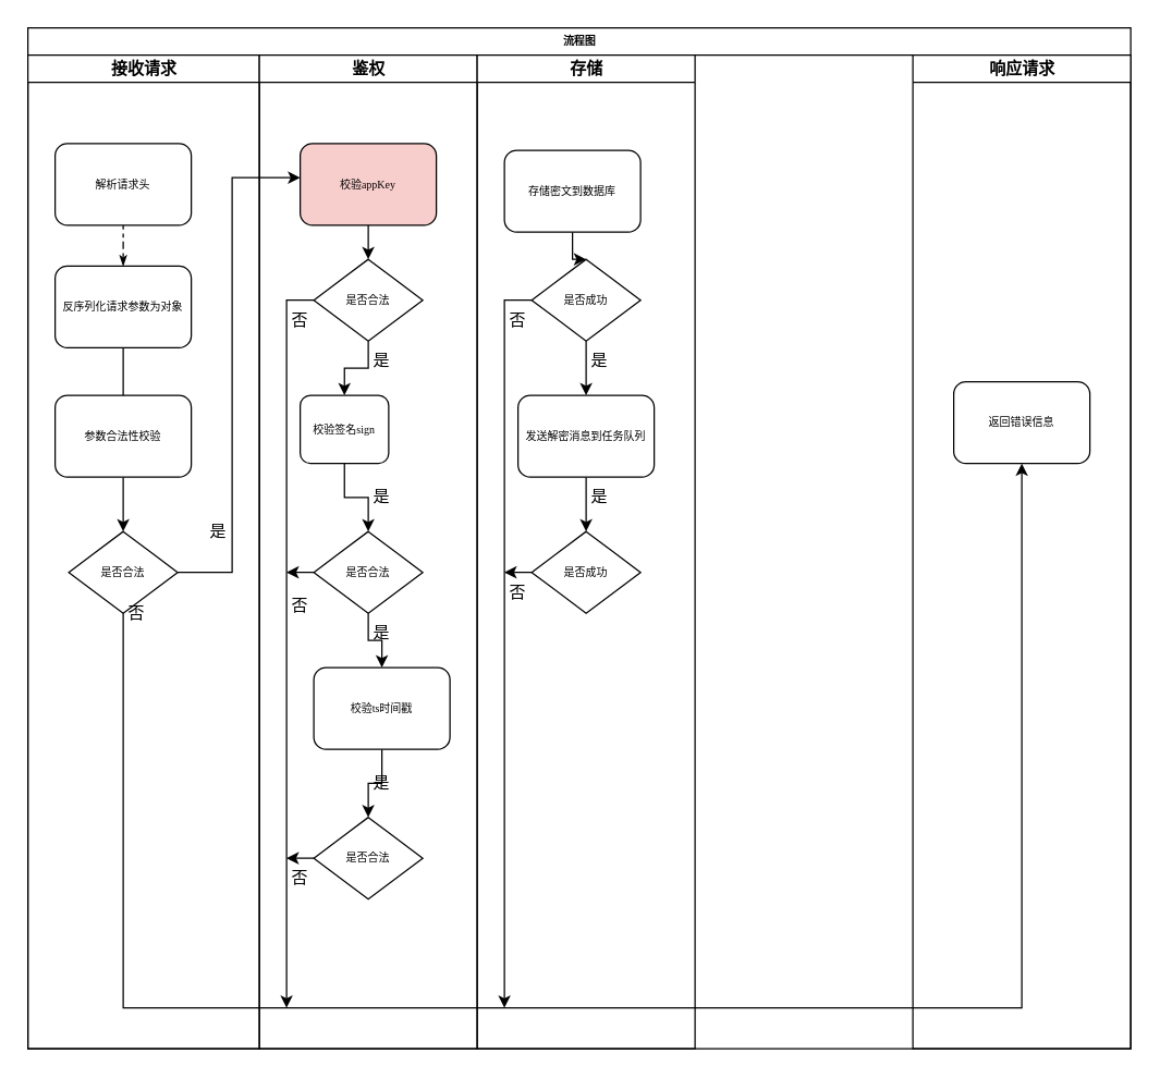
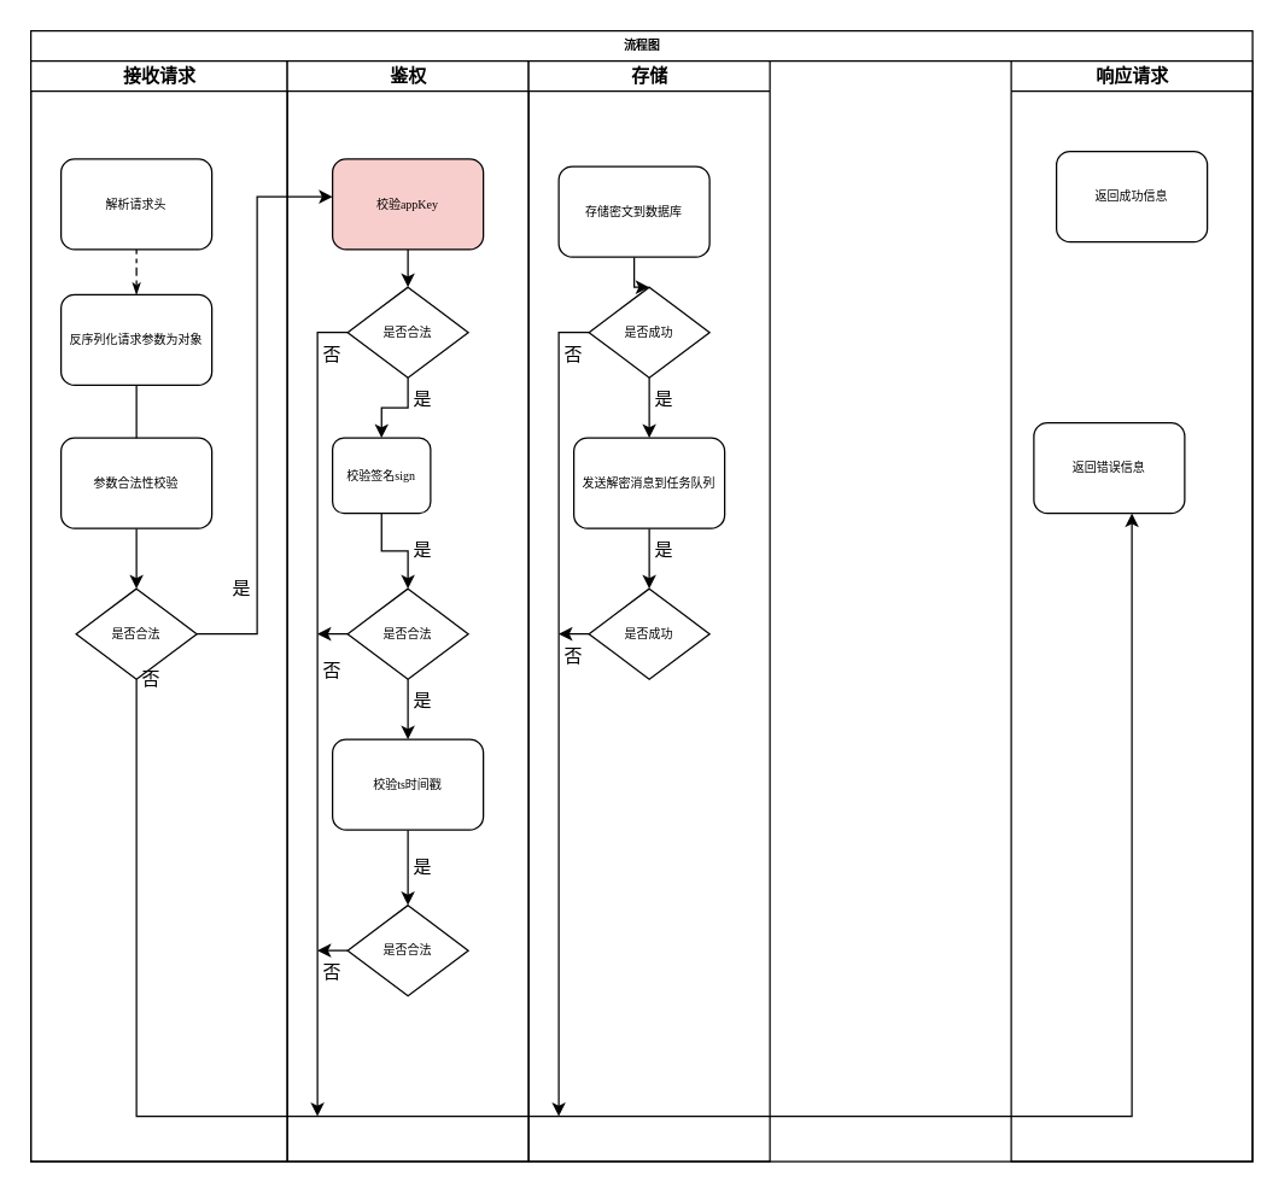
  <mxCell id="0" />
  <mxCell id="1" parent="0" />
  <mxCell id="2" value="流程图" style="swimlane;html=1;childLayout=stackLayout;startSize=20;rounded=0;shadow=0;labelBackgroundColor=none;strokeWidth=1;fontFamily=Verdana;fontSize=8;align=center;" parent="1" vertex="1"><mxGeometry x="20" y="20" width="810" height="750" as="geometry" /></mxCell>
  <mxCell id="3" value="" style="group" vertex="1" connectable="0" parent="2"><mxGeometry y="20" width="810" height="730" as="geometry" /></mxCell>
  <mxCell id="4" value="接收请求" style="swimlane;html=1;startSize=20;" parent="3" vertex="1"><mxGeometry width="170" height="730" as="geometry" /></mxCell>
  <mxCell id="5" value="解析请求头" style="rounded=1;whiteSpace=wrap;html=1;shadow=0;labelBackgroundColor=none;strokeWidth=1;fontFamily=Verdana;fontSize=8;align=center;" parent="4" vertex="1"><mxGeometry x="20" y="65" width="100" height="60" as="geometry" /></mxCell>
  <mxCell id="6" value="" style="edgeStyle=orthogonalEdgeStyle;rounded=0;orthogonalLoop=1;jettySize=auto;html=1;" edge="1" parent="4" source="7" target="11"><mxGeometry relative="1" as="geometry" /></mxCell>
  <mxCell id="7" value="参数合法性校验" style="rounded=1;whiteSpace=wrap;html=1;shadow=0;labelBackgroundColor=none;strokeWidth=1;fontFamily=Verdana;fontSize=8;align=center;" parent="4" vertex="1"><mxGeometry x="20" y="250" width="100" height="60" as="geometry" /></mxCell>
  <mxCell id="8" value="" style="edgeStyle=orthogonalEdgeStyle;rounded=0;orthogonalLoop=1;jettySize=auto;html=1;endArrow=none;" edge="1" parent="4" source="9" target="7"><mxGeometry relative="1" as="geometry" /></mxCell>
  <mxCell id="9" value="反序列化请求参数为对象" style="rounded=1;whiteSpace=wrap;html=1;shadow=0;labelBackgroundColor=none;strokeWidth=1;fontFamily=Verdana;fontSize=8;align=center;" parent="4" vertex="1"><mxGeometry x="20" y="155" width="100" height="60" as="geometry" /></mxCell>
  <mxCell id="10" style="edgeStyle=orthogonalEdgeStyle;rounded=1;html=1;labelBackgroundColor=none;startArrow=none;startFill=0;startSize=5;endArrow=classicThin;endFill=1;endSize=5;jettySize=auto;orthogonalLoop=1;strokeWidth=1;fontFamily=Verdana;fontSize=8;dashed=1;" parent="4" source="5" target="9" edge="1"><mxGeometry relative="1" as="geometry" /></mxCell>
  <mxCell id="11" value="是否合法" style="rhombus;whiteSpace=wrap;html=1;rounded=0;shadow=0;labelBackgroundColor=none;strokeWidth=1;fontFamily=Verdana;fontSize=8;align=center;" vertex="1" parent="4"><mxGeometry x="30" y="350" width="80" height="60" as="geometry" /></mxCell>
  <mxCell id="12" value="是" style="text;strokeColor=none;align=center;fillColor=none;html=1;verticalAlign=middle;whiteSpace=wrap;rounded=0;" vertex="1" parent="4"><mxGeometry x="110" y="335" width="60" height="30" as="geometry" /></mxCell>
  <mxCell id="13" value="否" style="text;strokeColor=none;align=center;fillColor=none;html=1;verticalAlign=middle;whiteSpace=wrap;rounded=0;" vertex="1" parent="4"><mxGeometry x="50" y="395" width="60" height="30" as="geometry" /></mxCell>
  <mxCell id="14" value="鉴权" style="swimlane;html=1;startSize=20;" parent="3" vertex="1"><mxGeometry x="170" width="160" height="730" as="geometry" /></mxCell>
  <mxCell id="15" value="" style="edgeStyle=orthogonalEdgeStyle;rounded=0;orthogonalLoop=1;jettySize=auto;html=1;" edge="1" parent="14" source="16" target="22"><mxGeometry relative="1" as="geometry" /></mxCell>
  <mxCell id="16" value="校验appKey" style="rounded=1;whiteSpace=wrap;html=1;shadow=0;labelBackgroundColor=none;strokeWidth=1;fontFamily=Verdana;fontSize=8;align=center;fillColor=#f8cecc;" parent="14" vertex="1"><mxGeometry x="30" y="65" width="100" height="60" as="geometry" /></mxCell>
  <mxCell id="17" value="" style="edgeStyle=orthogonalEdgeStyle;rounded=0;orthogonalLoop=1;jettySize=auto;html=1;entryX=0.5;entryY=0;entryDx=0;entryDy=0;" edge="1" parent="14" source="18" target="25"><mxGeometry relative="1" as="geometry" /></mxCell>
  <mxCell id="18" value="校验签名sign" style="rounded=1;whiteSpace=wrap;html=1;shadow=0;labelBackgroundColor=none;strokeWidth=1;fontFamily=Verdana;fontSize=8;align=center;" vertex="1" parent="14"><mxGeometry x="30" y="250" width="65" height="50" as="geometry" /></mxCell>
  <mxCell id="19" value="" style="edgeStyle=orthogonalEdgeStyle;rounded=0;orthogonalLoop=1;jettySize=auto;html=1;" edge="1" parent="14" source="20" target="28"><mxGeometry relative="1" as="geometry" /></mxCell>
- <mxCell id="20" value="校验ts时间戳" style="rounded=1;whiteSpace=wrap;html=1;shadow=0;labelBackgroundColor=none;strokeWidth=1;fontFamily=Verdana;fontSize=8;align=center;" vertex="1" parent="14"><mxGeometry x="40" y="450" width="100" height="60" as="geometry" /></mxCell>
+ <mxCell id="20" value="校验ts时间戳" style="rounded=1;whiteSpace=wrap;html=1;shadow=0;labelBackgroundColor=none;strokeWidth=1;fontFamily=Verdana;fontSize=8;align=center;" vertex="1" parent="14"><mxGeometry x="30" y="450" width="100" height="60" as="geometry" /></mxCell>
  <mxCell id="21" value="" style="edgeStyle=orthogonalEdgeStyle;rounded=0;orthogonalLoop=1;jettySize=auto;html=1;" edge="1" parent="14" source="22" target="18"><mxGeometry relative="1" as="geometry" /></mxCell>
  <mxCell id="22" value="是否合法" style="rhombus;whiteSpace=wrap;html=1;rounded=0;shadow=0;labelBackgroundColor=none;strokeWidth=1;fontFamily=Verdana;fontSize=8;align=center;" vertex="1" parent="14"><mxGeometry x="40" y="150" width="80" height="60" as="geometry" /></mxCell>
  <mxCell id="23" value="是" style="text;strokeColor=none;align=center;fillColor=none;html=1;verticalAlign=middle;whiteSpace=wrap;rounded=0;" vertex="1" parent="14"><mxGeometry x="60" y="210" width="60" height="30" as="geometry" /></mxCell>
  <mxCell id="24" value="" style="edgeStyle=orthogonalEdgeStyle;rounded=0;orthogonalLoop=1;jettySize=auto;html=1;" edge="1" parent="14" source="25" target="20"><mxGeometry relative="1" as="geometry" /></mxCell>
  <mxCell id="25" value="是否合法" style="rhombus;whiteSpace=wrap;html=1;rounded=0;shadow=0;labelBackgroundColor=none;strokeWidth=1;fontFamily=Verdana;fontSize=8;align=center;" vertex="1" parent="14"><mxGeometry x="40" y="350" width="80" height="60" as="geometry" /></mxCell>
  <mxCell id="26" value="是" style="text;strokeColor=none;align=center;fillColor=none;html=1;verticalAlign=middle;whiteSpace=wrap;rounded=0;" vertex="1" parent="14"><mxGeometry x="60" y="310" width="60" height="30" as="geometry" /></mxCell>
  <mxCell id="27" value="是" style="text;strokeColor=none;align=center;fillColor=none;html=1;verticalAlign=middle;whiteSpace=wrap;rounded=0;" vertex="1" parent="14"><mxGeometry x="60" y="410" width="60" height="30" as="geometry" /></mxCell>
  <mxCell id="28" value="是否合法" style="rhombus;whiteSpace=wrap;html=1;rounded=0;shadow=0;labelBackgroundColor=none;strokeWidth=1;fontFamily=Verdana;fontSize=8;align=center;" vertex="1" parent="14"><mxGeometry x="40" y="560" width="80" height="60" as="geometry" /></mxCell>
  <mxCell id="29" value="是" style="text;strokeColor=none;align=center;fillColor=none;html=1;verticalAlign=middle;whiteSpace=wrap;rounded=0;" vertex="1" parent="14"><mxGeometry x="60" y="520" width="60" height="30" as="geometry" /></mxCell>
  <mxCell id="30" value="否" style="text;strokeColor=none;align=center;fillColor=none;html=1;verticalAlign=middle;whiteSpace=wrap;rounded=0;" vertex="1" parent="14"><mxGeometry y="390" width="60" height="30" as="geometry" /></mxCell>
  <mxCell id="31" value="否" style="text;strokeColor=none;align=center;fillColor=none;html=1;verticalAlign=middle;whiteSpace=wrap;rounded=0;" vertex="1" parent="14"><mxGeometry y="180" width="60" height="30" as="geometry" /></mxCell>
  <mxCell id="32" value="否" style="text;strokeColor=none;align=center;fillColor=none;html=1;verticalAlign=middle;whiteSpace=wrap;rounded=0;" vertex="1" parent="14"><mxGeometry y="590" width="60" height="30" as="geometry" /></mxCell>
  <mxCell id="33" value="存储" style="swimlane;html=1;startSize=20;" parent="3" vertex="1"><mxGeometry x="330" width="160" height="730" as="geometry" /></mxCell>
  <mxCell id="34" value="" style="edgeStyle=orthogonalEdgeStyle;rounded=0;orthogonalLoop=1;jettySize=auto;html=1;" edge="1" parent="33" source="35" target="37"><mxGeometry relative="1" as="geometry" /></mxCell>
  <mxCell id="35" value="存储密文到数据库" style="rounded=1;whiteSpace=wrap;html=1;shadow=0;labelBackgroundColor=none;strokeWidth=1;fontFamily=Verdana;fontSize=8;align=center;" vertex="1" parent="33"><mxGeometry x="20" y="70" width="100" height="60" as="geometry" /></mxCell>
  <mxCell id="36" value="" style="edgeStyle=orthogonalEdgeStyle;rounded=0;orthogonalLoop=1;jettySize=auto;html=1;" edge="1" parent="33" source="37" target="39"><mxGeometry relative="1" as="geometry" /></mxCell>
  <mxCell id="37" value="是否成功" style="rhombus;whiteSpace=wrap;html=1;rounded=0;shadow=0;labelBackgroundColor=none;strokeWidth=1;fontFamily=Verdana;fontSize=8;align=center;" vertex="1" parent="33"><mxGeometry x="40" y="150" width="80" height="60" as="geometry" /></mxCell>
  <mxCell id="38" value="" style="edgeStyle=orthogonalEdgeStyle;rounded=0;orthogonalLoop=1;jettySize=auto;html=1;" edge="1" parent="33" source="39" target="40"><mxGeometry relative="1" as="geometry" /></mxCell>
  <mxCell id="39" value="发送解密消息到任务队列" style="rounded=1;whiteSpace=wrap;html=1;shadow=0;labelBackgroundColor=none;strokeWidth=1;fontFamily=Verdana;fontSize=8;align=center;" vertex="1" parent="33"><mxGeometry x="30" y="250" width="100" height="60" as="geometry" /></mxCell>
  <mxCell id="40" value="是否成功" style="rhombus;whiteSpace=wrap;html=1;rounded=0;shadow=0;labelBackgroundColor=none;strokeWidth=1;fontFamily=Verdana;fontSize=8;align=center;" vertex="1" parent="33"><mxGeometry x="40" y="350" width="80" height="60" as="geometry" /></mxCell>
  <mxCell id="41" value="是" style="text;strokeColor=none;align=center;fillColor=none;html=1;verticalAlign=middle;whiteSpace=wrap;rounded=0;" vertex="1" parent="33"><mxGeometry x="60" y="210" width="60" height="30" as="geometry" /></mxCell>
  <mxCell id="42" value="否" style="text;strokeColor=none;align=center;fillColor=none;html=1;verticalAlign=middle;whiteSpace=wrap;rounded=0;" vertex="1" parent="33"><mxGeometry y="180" width="60" height="30" as="geometry" /></mxCell>
  <mxCell id="43" value="否" style="text;strokeColor=none;align=center;fillColor=none;html=1;verticalAlign=middle;whiteSpace=wrap;rounded=0;" vertex="1" parent="33"><mxGeometry y="380" width="60" height="30" as="geometry" /></mxCell>
  <mxCell id="44" value="是" style="text;strokeColor=none;align=center;fillColor=none;html=1;verticalAlign=middle;whiteSpace=wrap;rounded=0;" vertex="1" parent="33"><mxGeometry x="60" y="310" width="60" height="30" as="geometry" /></mxCell>
  <mxCell id="45" value="响应请求" style="swimlane;html=1;startSize=20;" parent="3" vertex="1"><mxGeometry x="650" width="160" height="730" as="geometry" /></mxCell>
- <mxCell id="46" value="返回错误信息" style="rounded=1;whiteSpace=wrap;html=1;shadow=0;labelBackgroundColor=none;strokeWidth=1;fontFamily=Verdana;fontSize=8;align=center;" vertex="1" parent="45"><mxGeometry x="30" y="240" width="100" height="60" as="geometry" /></mxCell>
+ <mxCell id="46" value="返回错误信息" style="rounded=1;whiteSpace=wrap;html=1;shadow=0;labelBackgroundColor=none;strokeWidth=1;fontFamily=Verdana;fontSize=8;align=center;" vertex="1" parent="45"><mxGeometry x="15" y="240" width="100" height="60" as="geometry" /></mxCell>
+ <mxCell id="47" value="返回成功信息" style="rounded=1;whiteSpace=wrap;html=1;shadow=0;labelBackgroundColor=none;strokeWidth=1;fontFamily=Verdana;fontSize=8;align=center;" vertex="1" parent="45"><mxGeometry x="30" y="60" width="100" height="60" as="geometry" /></mxCell>
  <mxCell id="48" value="" style="edgeStyle=orthogonalEdgeStyle;rounded=0;orthogonalLoop=1;jettySize=auto;html=1;exitX=1;exitY=0.5;exitDx=0;exitDy=0;" edge="1" parent="3" source="11" target="16"><mxGeometry relative="1" as="geometry"><Array as="points"><mxPoint x="150" y="380" /><mxPoint x="150" y="90" /></Array></mxGeometry></mxCell>
  <mxCell id="49" value="" style="edgeStyle=orthogonalEdgeStyle;rounded=0;orthogonalLoop=1;jettySize=auto;html=1;" edge="1" parent="3" source="11" target="46"><mxGeometry relative="1" as="geometry"><Array as="points"><mxPoint x="70" y="700" /><mxPoint x="730" y="700" /></Array></mxGeometry></mxCell>
  <mxCell id="50" value="" style="edgeStyle=orthogonalEdgeStyle;rounded=0;orthogonalLoop=1;jettySize=auto;html=1;" edge="1" parent="3" source="22"><mxGeometry relative="1" as="geometry"><mxPoint x="190" y="700" as="targetPoint" /></mxGeometry></mxCell>
  <mxCell id="51" value="" style="edgeStyle=orthogonalEdgeStyle;rounded=0;orthogonalLoop=1;jettySize=auto;html=1;" edge="1" parent="3" source="25"><mxGeometry relative="1" as="geometry"><mxPoint x="190" y="380" as="targetPoint" /></mxGeometry></mxCell>
  <mxCell id="52" value="" style="edgeStyle=orthogonalEdgeStyle;rounded=0;orthogonalLoop=1;jettySize=auto;html=1;" edge="1" parent="3" source="28"><mxGeometry relative="1" as="geometry"><mxPoint x="190" y="590" as="targetPoint" /></mxGeometry></mxCell>
  <mxCell id="53" value="" style="edgeStyle=orthogonalEdgeStyle;rounded=0;orthogonalLoop=1;jettySize=auto;html=1;" edge="1" parent="3" source="37"><mxGeometry relative="1" as="geometry"><mxPoint x="350" y="700" as="targetPoint" /></mxGeometry></mxCell>
  <mxCell id="54" value="" style="edgeStyle=orthogonalEdgeStyle;rounded=0;orthogonalLoop=1;jettySize=auto;html=1;" edge="1" parent="3" source="40"><mxGeometry relative="1" as="geometry"><mxPoint x="350" y="380" as="targetPoint" /></mxGeometry></mxCell>
